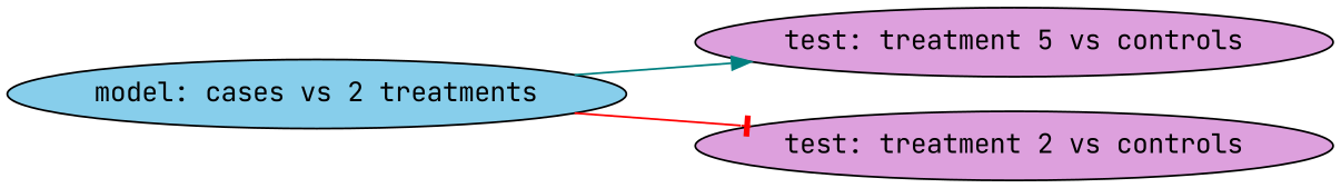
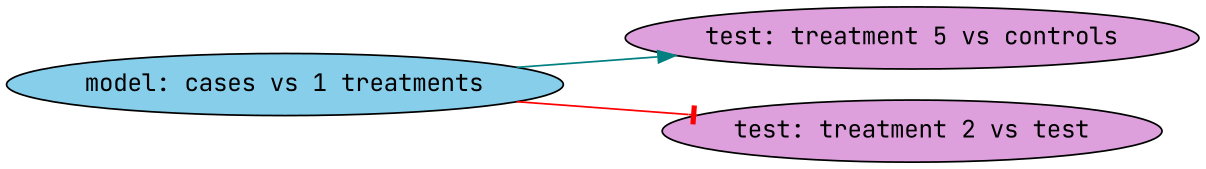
  digraph {
    fontname="JetBrains Mono"
    rankdir=LR
    node [fillcolor=plum fontname="JetBrains Mono" style=filled]
    edge [fontname="JetBrains Mono"]
-   "model: cases vs 2 treatments" [fillcolor=skyblue]
+   "model: cases vs 2 treatments" [fillcolor=skyblue label="model: cases vs 1 treatments"]
    n2 [label="test: treatment 5 vs controls"]
-   "test: treatment 2 vs controls"
+   "test: treatment 2 vs controls" [label="test: treatment 2 vs test"]
    "model: cases vs 2 treatments" -> n2 [arrowhead=normal color=teal]
    "model: cases vs 2 treatments" -> "test: treatment 2 vs controls" [arrowhead=tee color=red]
  }
